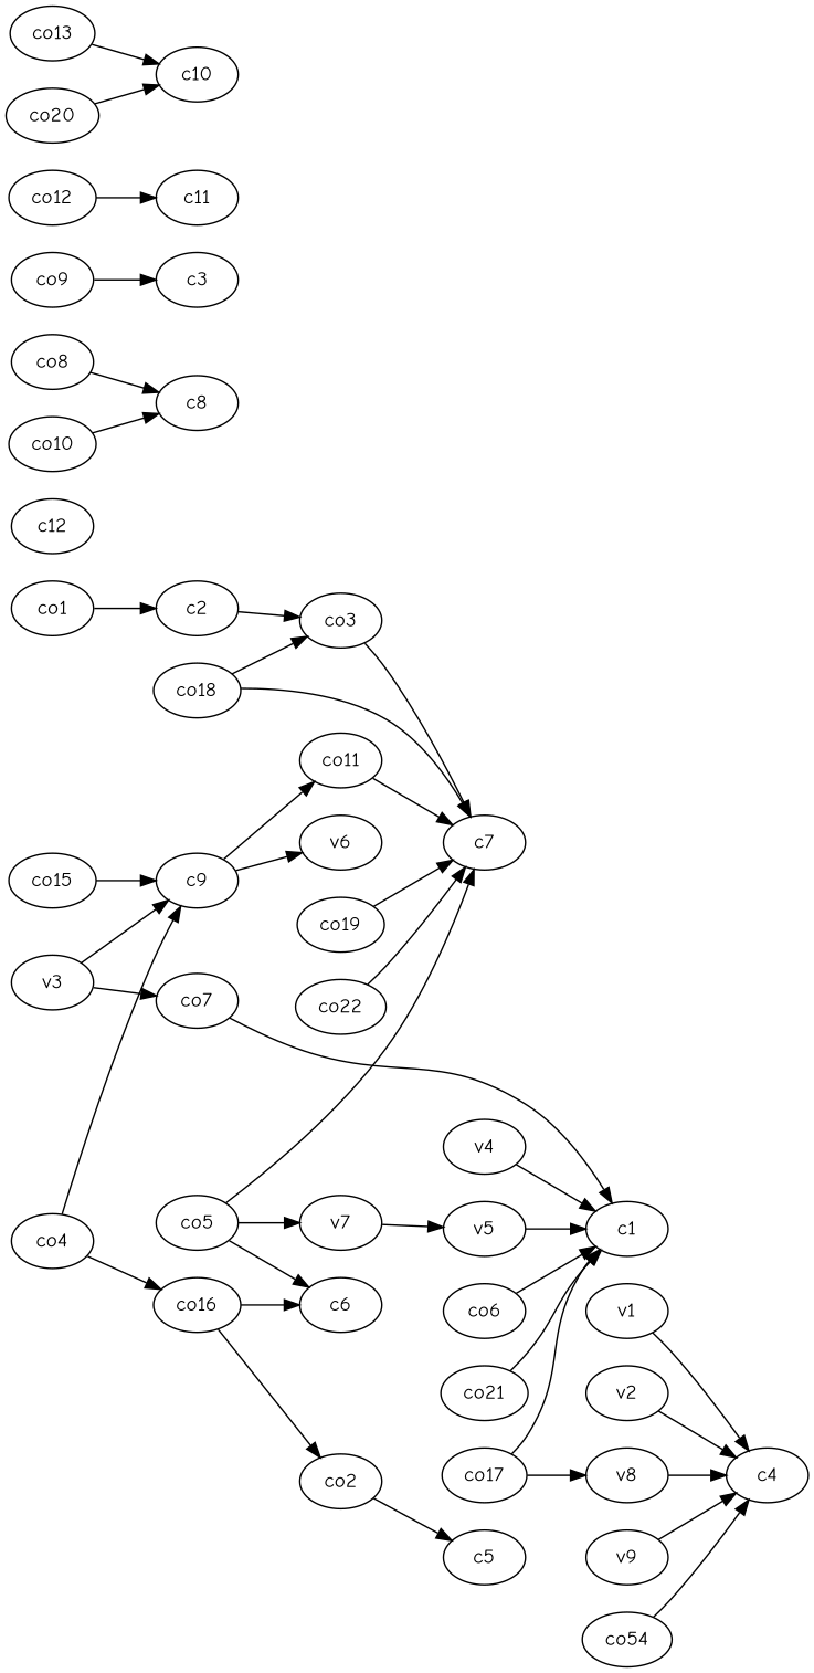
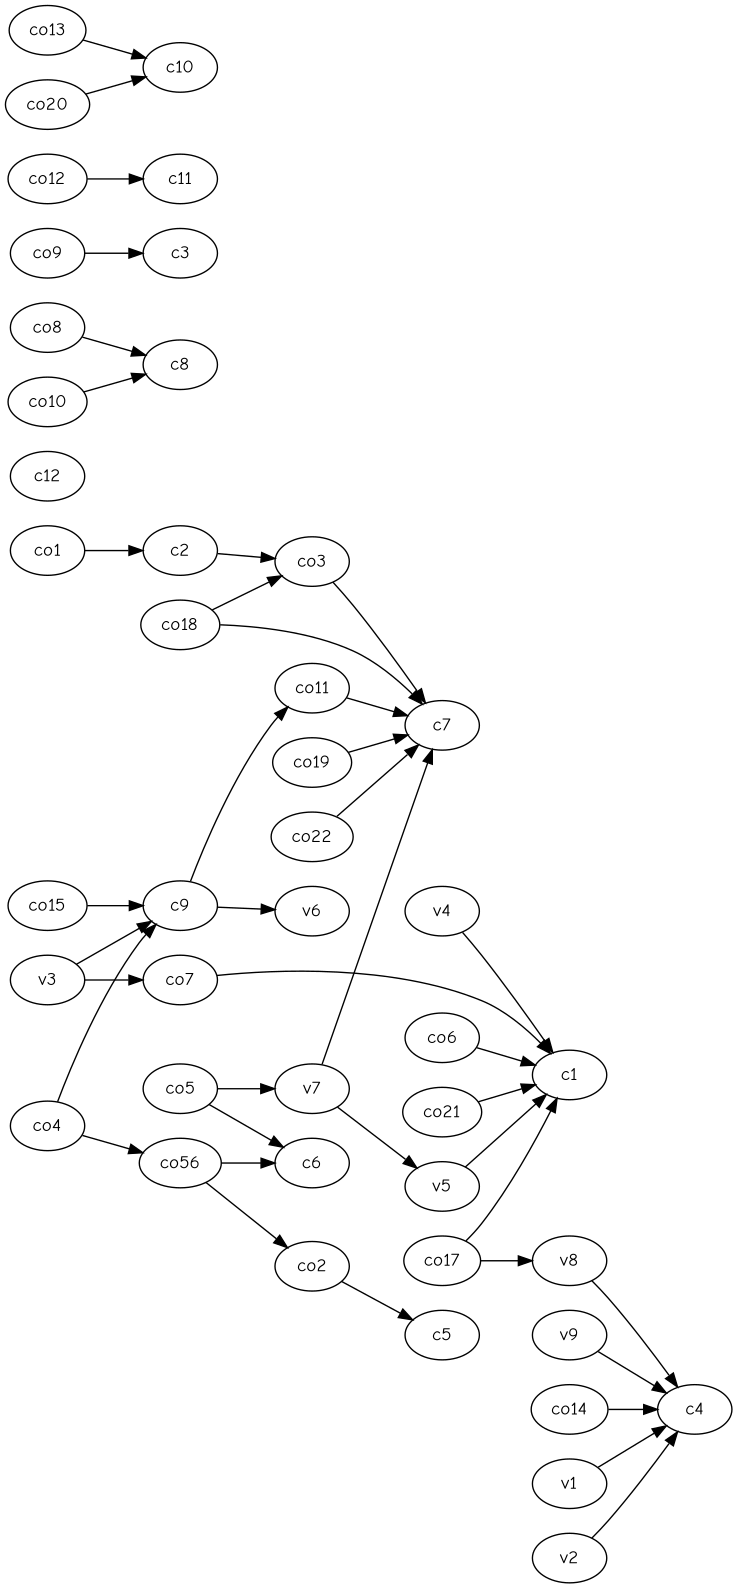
  strict digraph {
    fontname="Comic Neue"
    rankdir=LR
    node [fontname="Comic Neue"]
    edge [fontname="Comic Neue" weight=1]
    c2
    co3
    c7
    c9
    v6
    co11
    c12
    v1
    c4
    v2
    v3
    co7
    c1
    v4
    v5
    v7
    v8
    v9
    co1
    co2
    c5
    co4
-   co16
+   co16 [label=co56]
    c6
    co5
    co6
    co8
    c8
    co9
    c3
    co10
    co12
    c11
    co13
    c10
-   co14 [label=co54]
+   co14
    co15
    co17
    co18
    co19
    co20
    co21
    co22
    c2 -> co3
    co3 -> c7
    c9 -> v6
    c9 -> co11
    co11 -> c7
    v1 -> c4
    v2 -> c4
    v3 -> c9
    v3 -> co7
    co7 -> c1
    v4 -> c1
    v5 -> c1
-   co5 -> c7
+   v7 -> c7
    v7 -> v5
    v8 -> c4
    v9 -> c4
    co1 -> c2
    co2 -> c5
    co4 -> c9
    co4 -> co16
    co16 -> co2
    co16 -> c6
    co5 -> v7
    co5 -> c6
    co6 -> c1
    co8 -> c8
    co9 -> c3
    co10 -> c8
    co12 -> c11
    co13 -> c10
    co14 -> c4
    co15 -> c9
    co17 -> c1
    co17 -> v8
    co18 -> co3
    co18 -> c7
    co19 -> c7
    co20 -> c10
    co21 -> c1
    co22 -> c7
  }
